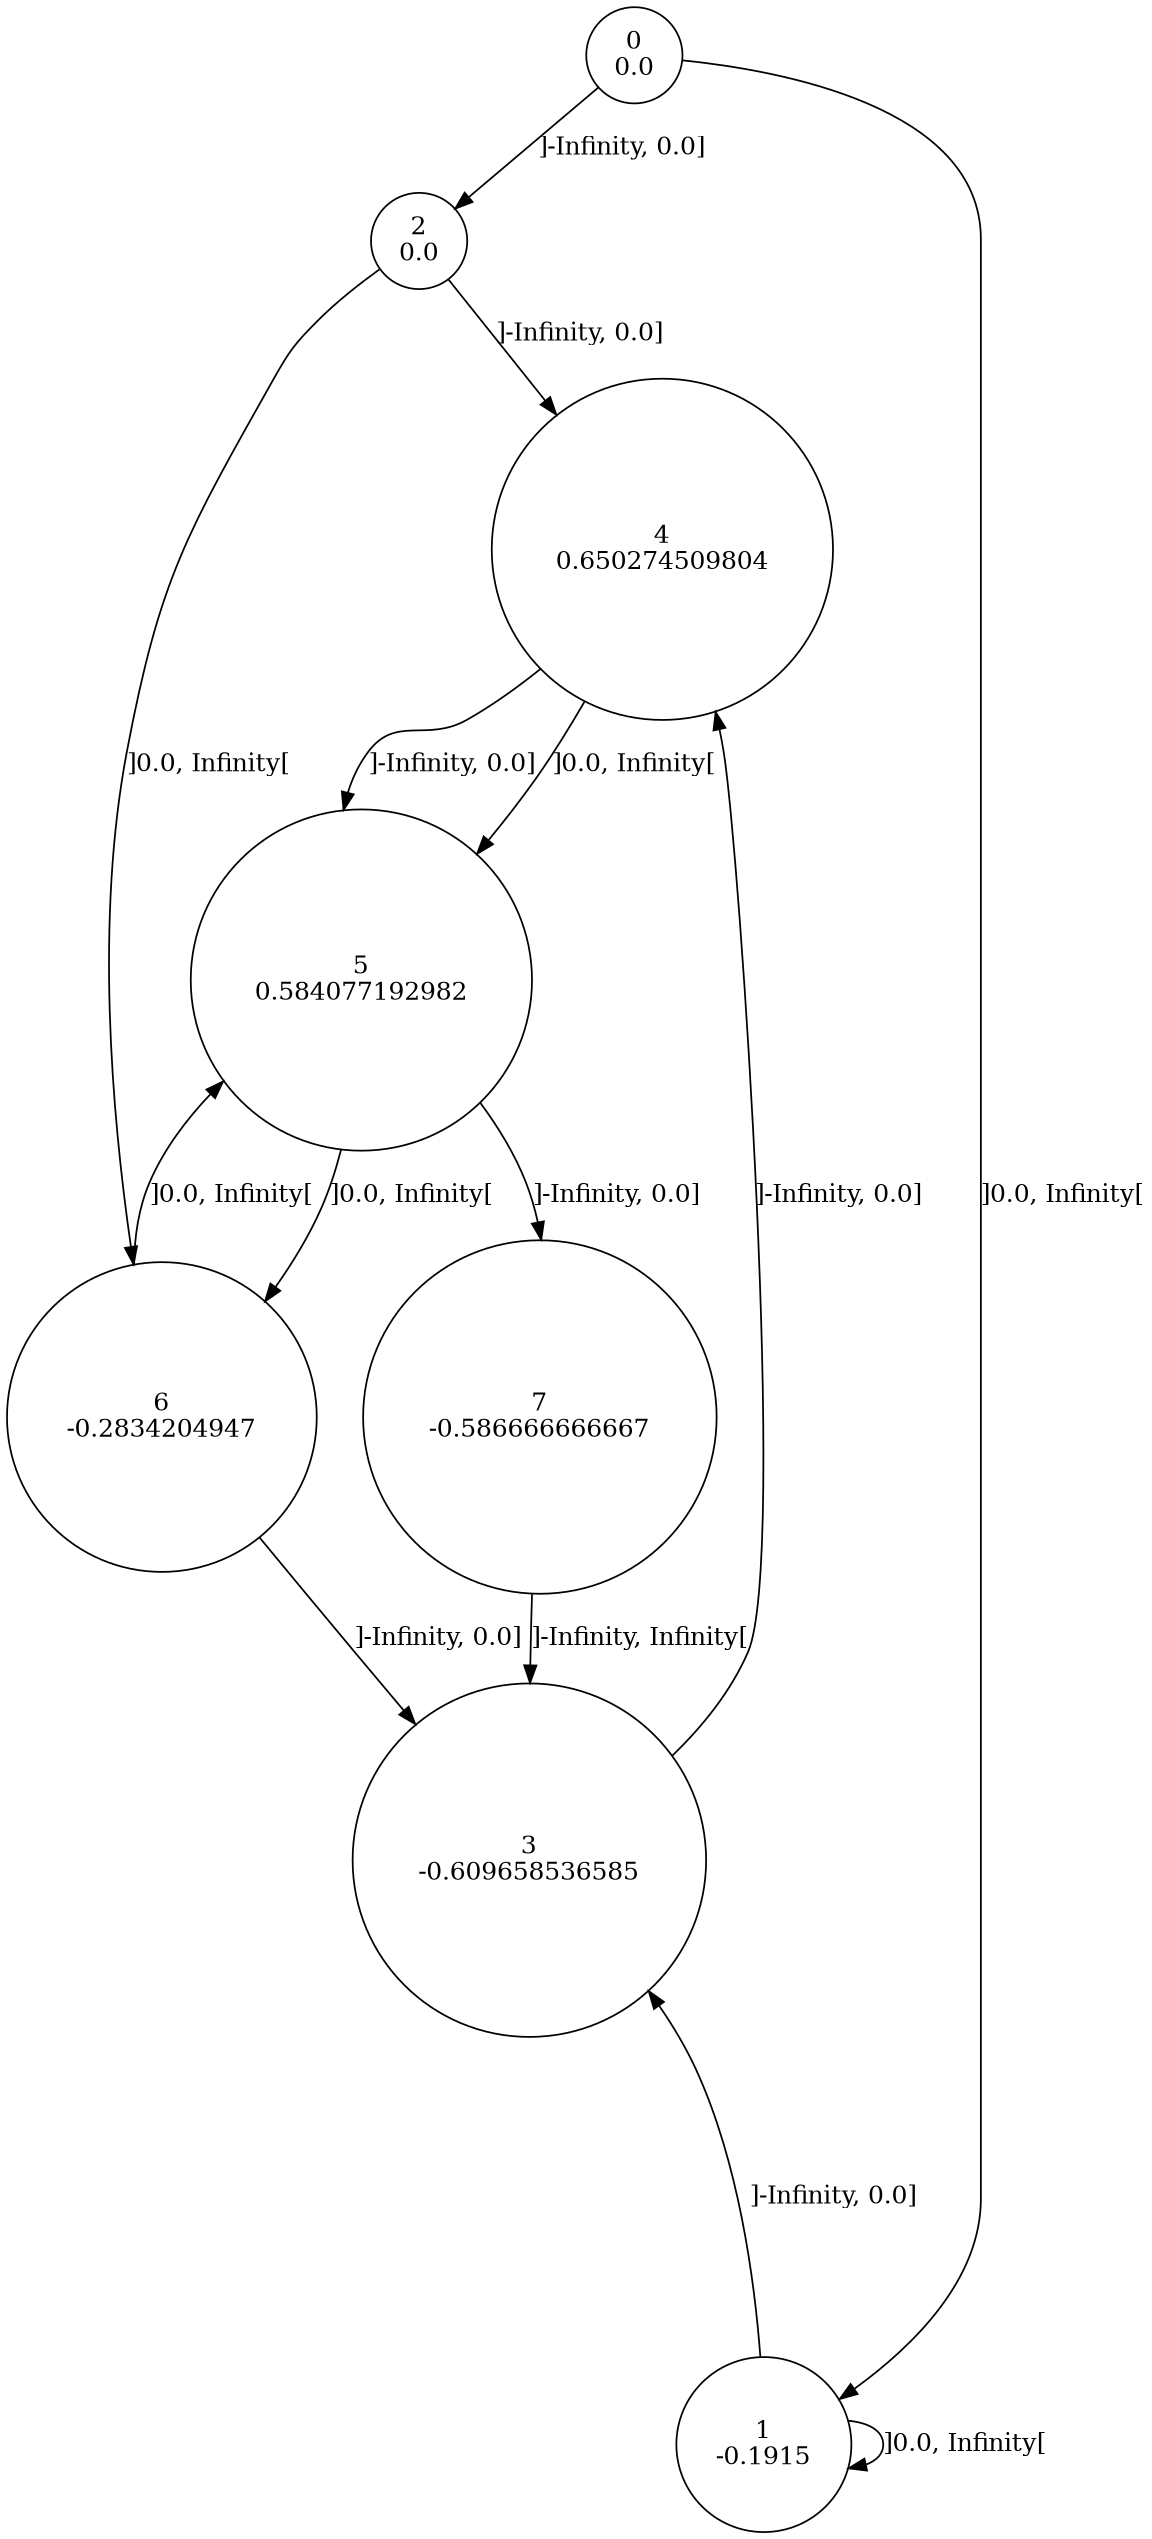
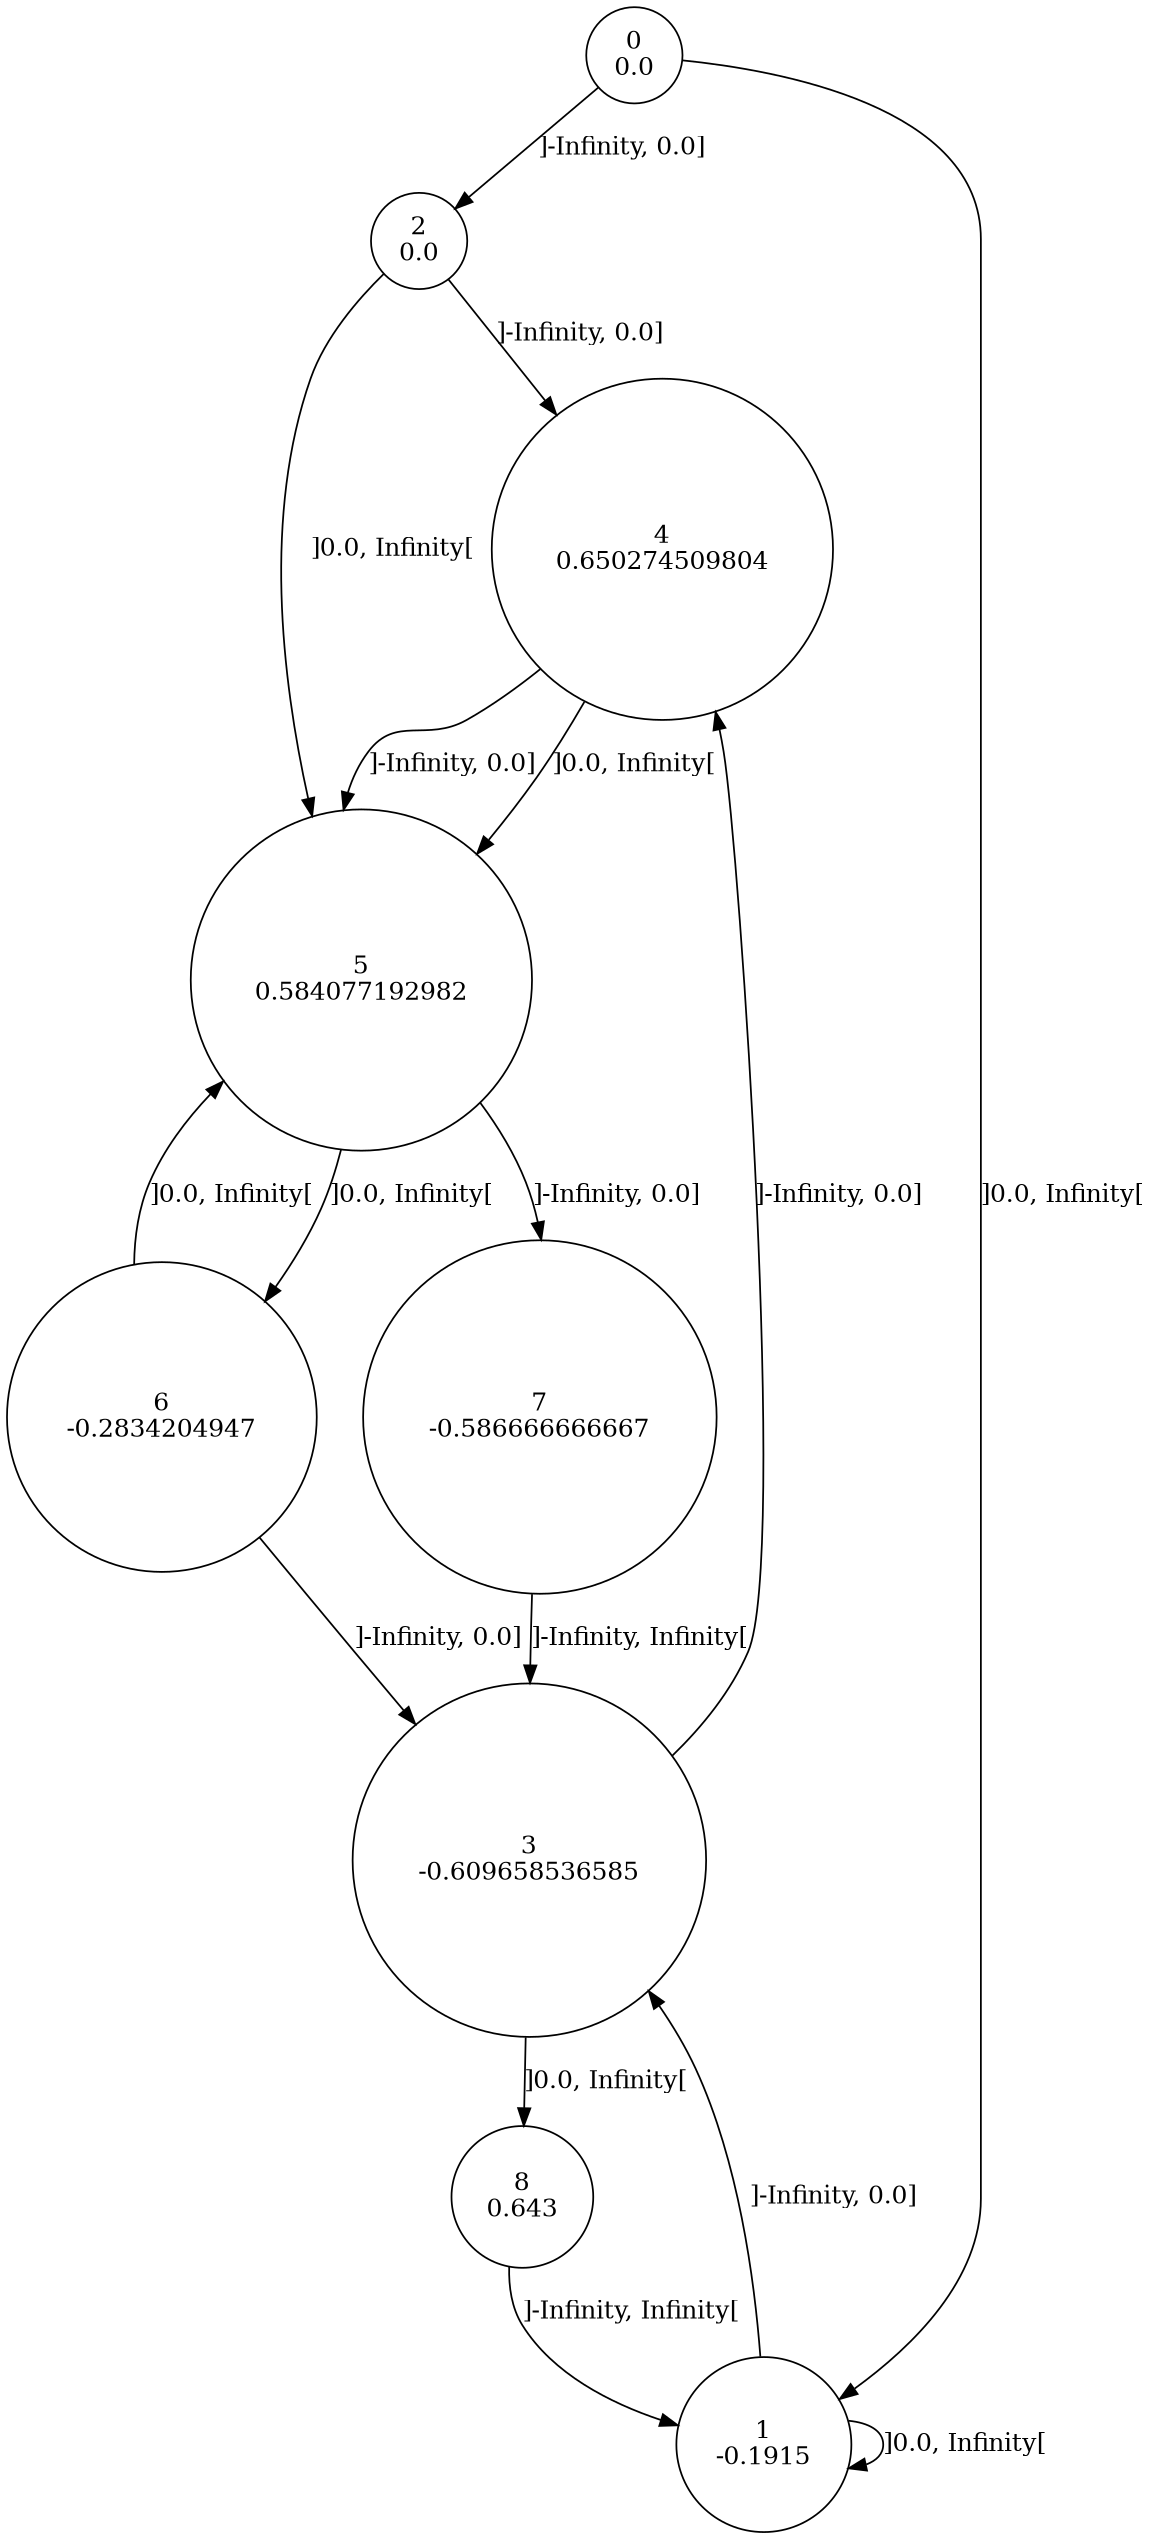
  digraph {
    node [shape=circle]
    n1 [label="0\n0.0"]
    n2 [label="2\n0.0"]
    n3 [label="1\n-0.1915"]
    n4 [label="4\n0.650274509804"]
    n5 [label="5\n0.584077192982"]
    n6 [label="3\n-0.609658536585"]
    n7 [label="7\n-0.586666666667"]
    n8 [label="6\n-0.2834204947"]
+   n9 [label="8\n0.643"]
    n1 -> n2 [label="]-Infinity, 0.0]"]
    n1 -> n3 [label="]0.0, Infinity["]
    n2 -> n4 [label="]-Infinity, 0.0]"]
-   n2 -> n8 [label="]0.0, Infinity["]
+   n2 -> n5 [label="]0.0, Infinity["]
    n3 -> n3 [label="]0.0, Infinity["]
    n3 -> n6 [label="]-Infinity, 0.0]"]
    n4 -> n5 [label="]-Infinity, 0.0]"]
    n4 -> n5 [label="]0.0, Infinity["]
    n5 -> n7 [label="]-Infinity, 0.0]"]
    n5 -> n8 [label="]0.0, Infinity["]
    n6 -> n4 [label="]-Infinity, 0.0]"]
+   n6 -> n9 [label="]0.0, Infinity["]
    n7 -> n6 [label="]-Infinity, Infinity["]
    n8 -> n5 [label="]0.0, Infinity["]
    n8 -> n6 [label="]-Infinity, 0.0]"]
+   n9 -> n3 [label="]-Infinity, Infinity["]
  }
